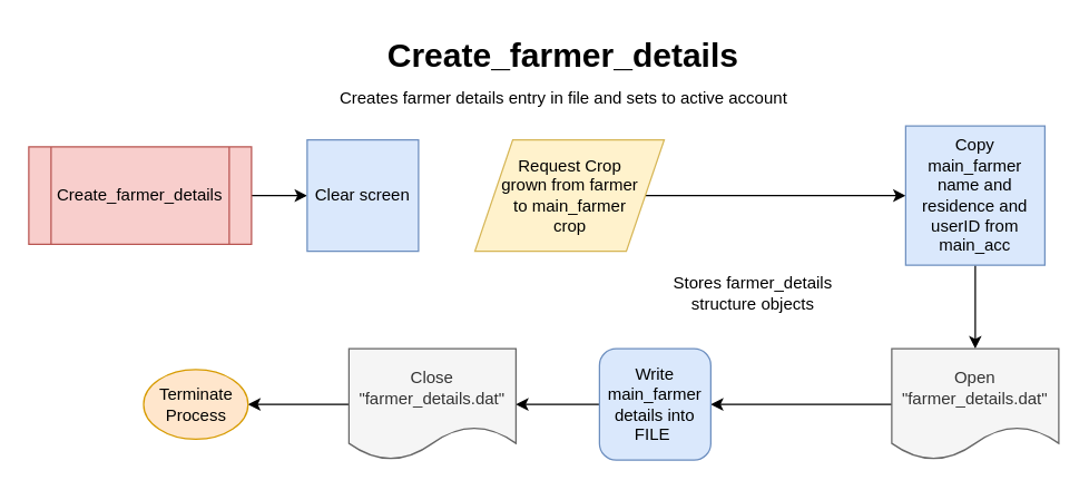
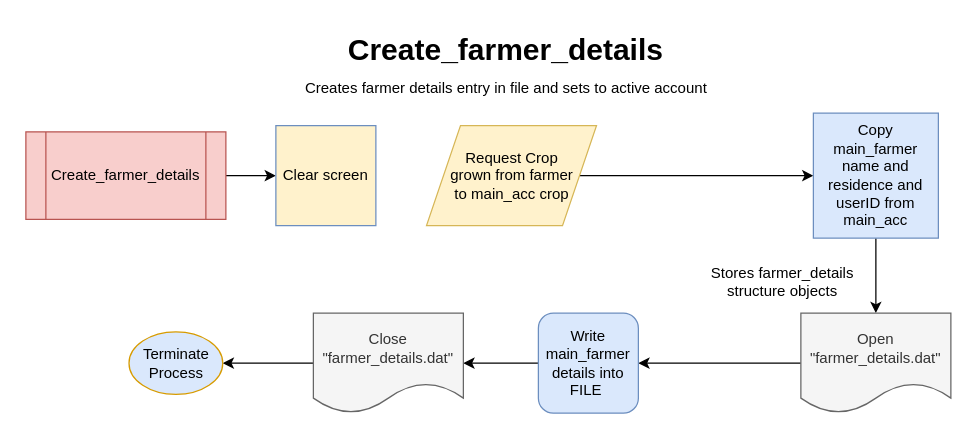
  <mxCell id="0" />
  <mxCell id="1" parent="0" />
  <mxCell id="2" style="edgeStyle=orthogonalEdgeStyle;rounded=0;orthogonalLoop=1;jettySize=auto;html=1;entryX=0;entryY=0.5;entryDx=0;entryDy=0;" parent="1" source="3" target="4" edge="1"><mxGeometry relative="1" as="geometry" /></mxCell>
  <mxCell id="3" value="Create_farmer_details" style="shape=process;whiteSpace=wrap;html=1;backgroundOutline=1;strokeWidth=1;fillColor=#f8cecc;strokeColor=#b85450;" parent="1" vertex="1"><mxGeometry x="20" y="105" width="160" height="70" as="geometry" /></mxCell>
- <mxCell id="4" value="Clear screen" style="whiteSpace=wrap;html=1;aspect=fixed;strokeWidth=1;fillColor=#dae8fc;strokeColor=#6c8ebf;" parent="1" vertex="1"><mxGeometry x="220" y="100" width="80" height="80" as="geometry" /></mxCell>
+ <mxCell id="4" value="Clear screen" style="whiteSpace=wrap;html=1;aspect=fixed;strokeWidth=1;fillColor=#fff2cc;strokeColor=#6c8ebf;" parent="1" vertex="1"><mxGeometry x="220" y="100" width="80" height="80" as="geometry" /></mxCell>
  <mxCell id="5" style="edgeStyle=orthogonalEdgeStyle;rounded=0;orthogonalLoop=1;jettySize=auto;html=1;" parent="1" source="6" target="8" edge="1"><mxGeometry relative="1" as="geometry" /></mxCell>
- <mxCell id="6" value="Request Crop grown from farmer to main_farmer crop" style="shape=parallelogram;perimeter=parallelogramPerimeter;whiteSpace=wrap;html=1;strokeWidth=1;spacingLeft=15;spacingRight=15;fillColor=#fff2cc;strokeColor=#d6b656;" parent="1" vertex="1"><mxGeometry x="340.5" y="100" width="136" height="80" as="geometry" /></mxCell>
+ <mxCell id="6" value="Request Crop grown from farmer to main_acc crop" style="shape=parallelogram;perimeter=parallelogramPerimeter;whiteSpace=wrap;html=1;strokeWidth=1;spacingLeft=15;spacingRight=15;fillColor=#fff2cc;strokeColor=#d6b656;" parent="1" vertex="1"><mxGeometry x="340.5" y="100" width="136" height="80" as="geometry" /></mxCell>
  <mxCell id="7" style="edgeStyle=orthogonalEdgeStyle;rounded=0;orthogonalLoop=1;jettySize=auto;html=1;" edge="1" parent="1" source="8" target="10"><mxGeometry relative="1" as="geometry" /></mxCell>
  <mxCell id="8" value="Copy main_farmer name and residence and userID from main_acc" style="whiteSpace=wrap;html=1;aspect=fixed;strokeWidth=1;fillColor=#dae8fc;strokeColor=#6c8ebf;" parent="1" vertex="1"><mxGeometry x="650" y="90" width="100" height="100" as="geometry" /></mxCell>
  <mxCell id="9" style="edgeStyle=orthogonalEdgeStyle;rounded=0;orthogonalLoop=1;jettySize=auto;html=1;entryX=1;entryY=0.5;entryDx=0;entryDy=0;" parent="1" source="10" target="12" edge="1"><mxGeometry relative="1" as="geometry" /></mxCell>
  <mxCell id="10" value="Open &quot;farmer_details.dat&quot;" style="shape=document;whiteSpace=wrap;html=1;boundedLbl=1;strokeWidth=1;fillColor=#f5f5f5;strokeColor=#666666;fontColor=#333333;" parent="1" vertex="1"><mxGeometry x="640" y="250" width="120" height="80" as="geometry" /></mxCell>
  <mxCell id="11" style="edgeStyle=orthogonalEdgeStyle;rounded=0;orthogonalLoop=1;jettySize=auto;html=1;entryX=1;entryY=0.5;entryDx=0;entryDy=0;" parent="1" source="12" target="14" edge="1"><mxGeometry relative="1" as="geometry" /></mxCell>
  <mxCell id="12" value="Write main_farmer details into FILE&amp;nbsp;" style="whiteSpace=wrap;html=1;aspect=fixed;strokeWidth=1;fillColor=#dae8fc;strokeColor=#6c8ebf;rounded=1;" parent="1" vertex="1"><mxGeometry x="430" y="250" width="80" height="80" as="geometry" /></mxCell>
  <mxCell id="13" value="" style="edgeStyle=orthogonalEdgeStyle;rounded=0;orthogonalLoop=1;jettySize=auto;html=1;" parent="1" source="14" target="15" edge="1"><mxGeometry relative="1" as="geometry" /></mxCell>
  <mxCell id="14" value="Close &quot;farmer_details.dat&quot;" style="shape=document;whiteSpace=wrap;html=1;boundedLbl=1;strokeWidth=1;fillColor=#f5f5f5;strokeColor=#666666;fontColor=#333333;" parent="1" vertex="1"><mxGeometry x="250" y="250" width="120" height="80" as="geometry" /></mxCell>
- <mxCell id="15" value="Terminate Process" style="ellipse;whiteSpace=wrap;html=1;strokeWidth=1;fillColor=#ffe6cc;strokeColor=#d79b00;" parent="1" vertex="1"><mxGeometry x="102.5" y="265" width="75" height="50" as="geometry" /></mxCell>
+ <mxCell id="15" value="Terminate Process" style="ellipse;whiteSpace=wrap;html=1;strokeWidth=1;fillColor=#dae8fc;strokeColor=#d79b00;" parent="1" vertex="1"><mxGeometry x="102.5" y="265" width="75" height="50" as="geometry" /></mxCell>
  <mxCell id="16" value="&lt;h1&gt;Create_farmer_details&lt;/h1&gt;" style="text;html=1;strokeColor=none;fillColor=none;spacing=5;spacingTop=-20;whiteSpace=wrap;overflow=hidden;rounded=0;" parent="1" vertex="1"><mxGeometry x="273" y="20" width="271" height="40" as="geometry" /></mxCell>
  <mxCell id="17" value="&lt;span style=&quot;text-align: left&quot;&gt;Creates farmer details entry in file and sets to active account&lt;/span&gt;" style="text;html=1;align=center;verticalAlign=middle;resizable=0;points=[];autosize=1;" parent="1" vertex="1"><mxGeometry x="234" y="60" width="340" height="20" as="geometry" /></mxCell>
- <mxCell id="18" value="Stores farmer_details&lt;br&gt;structure objects" style="text;html=1;align=center;verticalAlign=middle;resizable=0;points=[];autosize=1;" parent="1" vertex="1"><mxGeometry x="475" y="195" width="130" height="30" as="geometry" /></mxCell>
+ <mxCell id="18" value="Stores farmer_details&lt;br&gt;structure objects" style="text;html=1;align=center;verticalAlign=middle;resizable=0;points=[];autosize=1;" parent="1" vertex="1"><mxGeometry x="560" y="210" width="130" height="30" as="geometry" /></mxCell>
